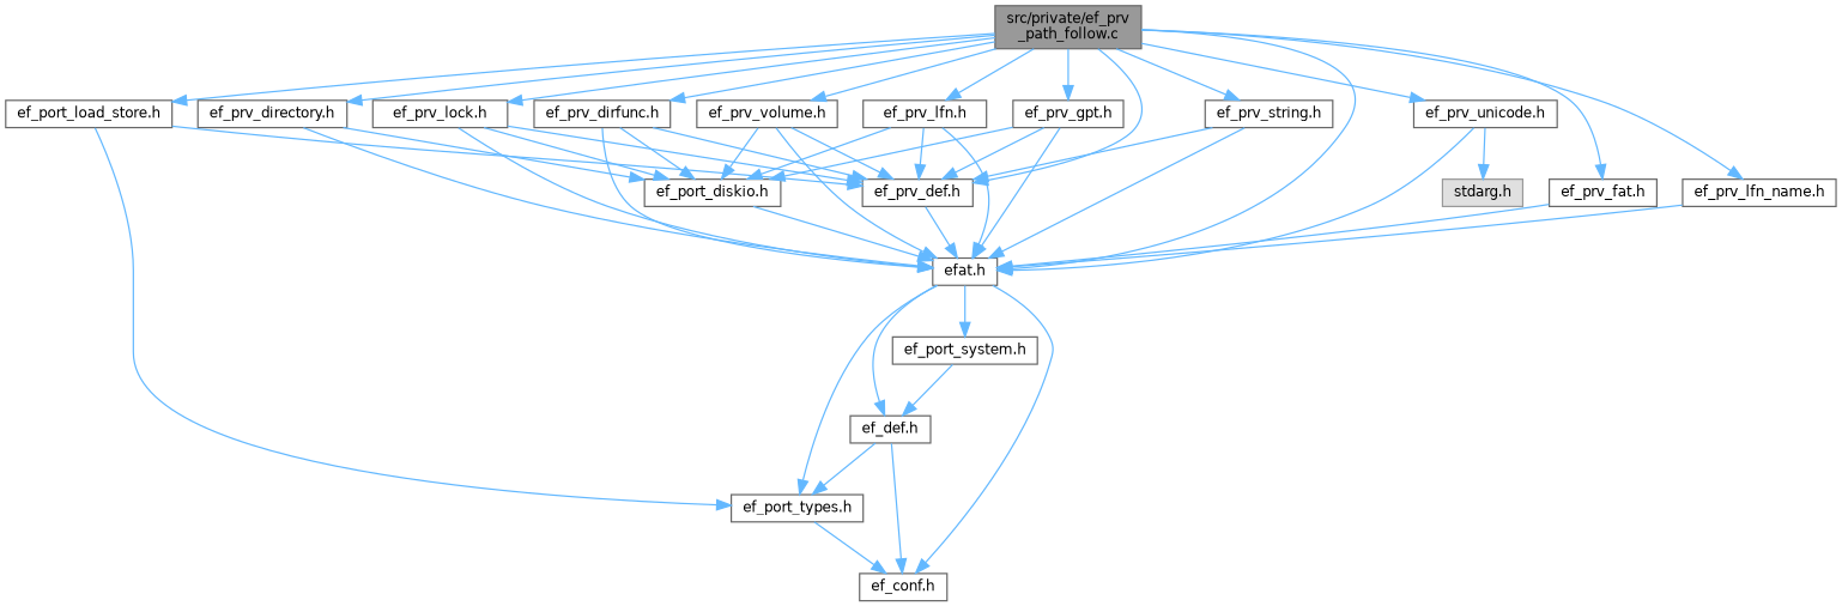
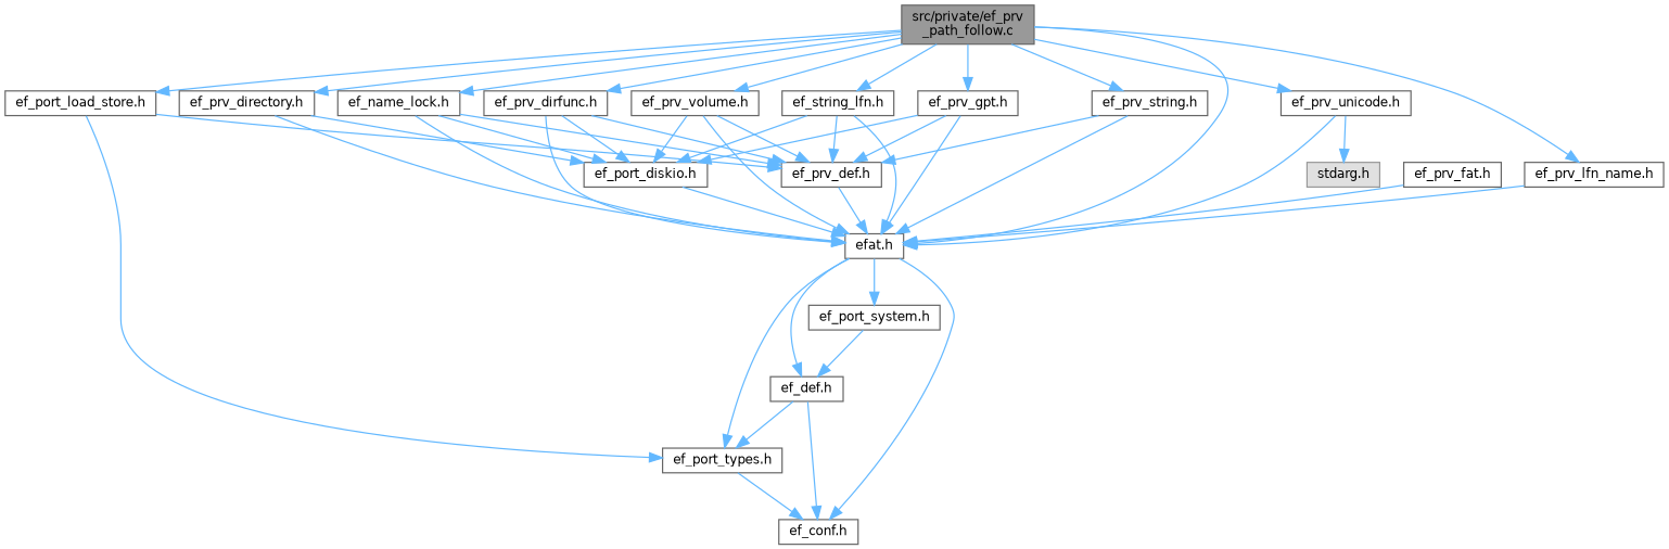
  digraph {
    node [color=grey40 fillcolor=white fontname=Helvetica fontsize=10 shape=box style=filled]
    edge [color=steelblue1 fontname=Helvetica fontsize=10 labelfontname=Helvetica labelfontsize=10 style=solid]
    n1 [color=gray40 fillcolor=grey60 fontcolor=black height=0.2 label="src/private/ef_prv\l_path_follow.c" width=0.4]
    n2 [height=0.2 label="ef_port_load_store.h" width=0.4]
    n3 [height=0.2 label="ef_prv_def.h" width=0.4]
    n4 [height=0.2 label="efat.h" width=0.4]
    n5 [height=0.2 label="ef_prv_fat.h" width=0.4]
    n6 [height=0.2 label="ef_prv_lfn_name.h" width=0.4]
    n7 [height=0.2 label="ef_prv_directory.h" width=0.4]
    n8 [height=0.2 label="ef_prv_dirfunc.h" width=0.4]
-   n9 [height=0.2 label="ef_prv_lock.h" width=0.4]
+   n9 [height=0.2 label="ef_name_lock.h" width=0.4]
    n10 [height=0.2 label="ef_prv_string.h" width=0.4]
    n11 [height=0.2 label="ef_prv_volume.h" width=0.4]
    n12 [height=0.2 label="ef_prv_gpt.h" width=0.4]
-   n13 [height=0.2 label="ef_prv_lfn.h" width=0.4]
+   n13 [height=0.2 label="ef_string_lfn.h" width=0.4]
    n14 [height=0.2 label="ef_prv_unicode.h" width=0.4]
    n15 [height=0.2 label="ef_port_types.h" width=0.4]
    n16 [height=0.2 label="ef_def.h" width=0.4]
    n17 [height=0.2 label="ef_conf.h" width=0.4]
    n18 [height=0.2 label="ef_port_system.h" width=0.4]
    n19 [height=0.2 label="ef_port_diskio.h" width=0.4]
    n20 [color=grey60 fillcolor="#E0E0E0" height=0.2 label="stdarg.h" width=0.4]
    n1 -> n2
-   n1 -> n3
    n1 -> n4
-   n1 -> n5
    n1 -> n6
    n1 -> n7
    n1 -> n8
    n1 -> n9
    n1 -> n10
    n1 -> n11
    n1 -> n12
    n1 -> n13
    n1 -> n14
    n2 -> n3
    n2 -> n15
    n3 -> n4
    n4 -> n15
    n4 -> n16
    n4 -> n17
    n4 -> n18
    n5 -> n4
    n6 -> n4
    n7 -> n4
    n7 -> n19
    n8 -> n3
    n8 -> n4
    n8 -> n19
    n9 -> n3
    n9 -> n4
    n9 -> n19
    n10 -> n3
    n10 -> n4
    n11 -> n3
    n11 -> n4
    n11 -> n19
    n12 -> n3
    n12 -> n4
    n12 -> n19
    n13 -> n3
    n13 -> n4
    n13 -> n19
    n14 -> n4
    n14 -> n20
    n15 -> n17
    n16 -> n15
    n16 -> n17
    n18 -> n16
    n19 -> n4
  }
